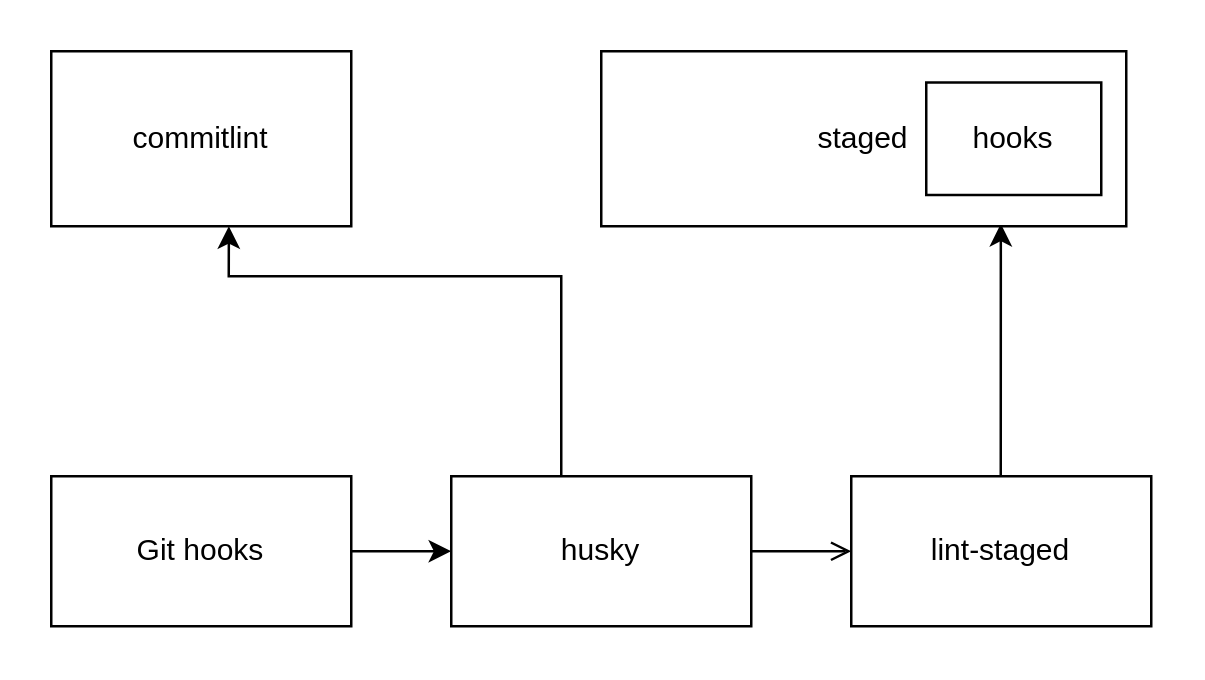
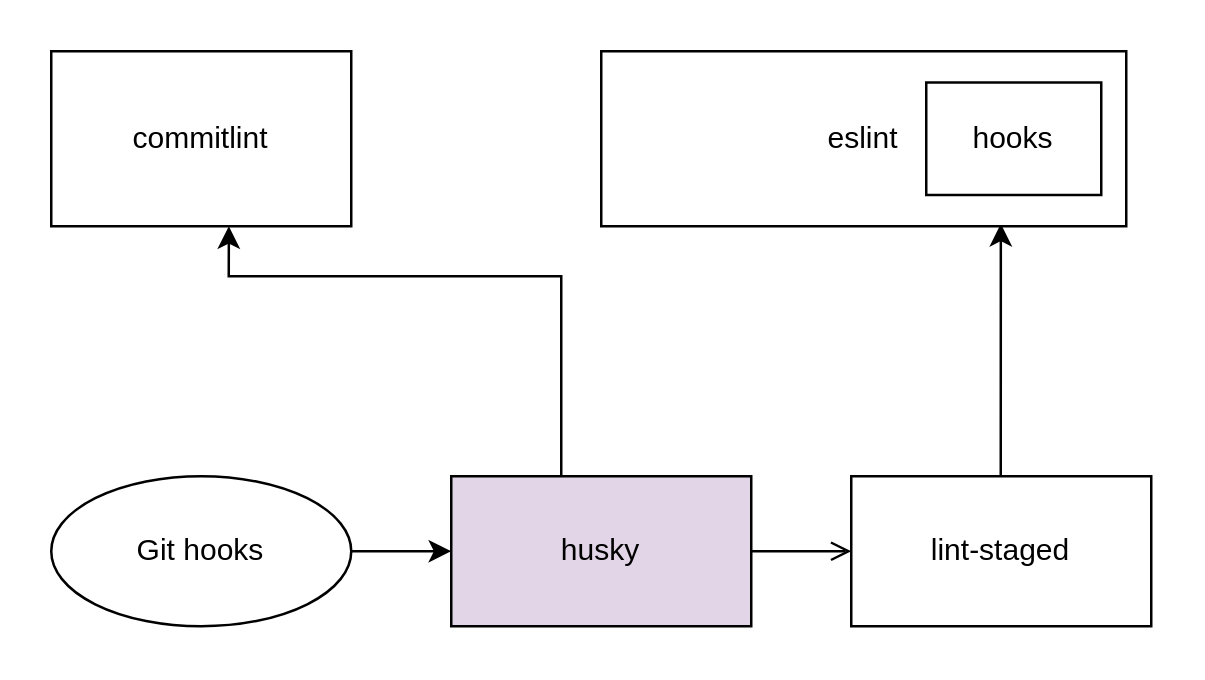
  <mxCell id="0" />
  <mxCell id="1" parent="0" />
  <mxCell id="2" style="edgeStyle=orthogonalEdgeStyle;rounded=0;orthogonalLoop=1;jettySize=auto;html=1;entryX=0;entryY=0.5;entryDx=0;entryDy=0;endArrow=open;" edge="1" parent="1" source="4" target="8"><mxGeometry relative="1" as="geometry" /></mxCell>
  <mxCell id="3" style="edgeStyle=orthogonalEdgeStyle;rounded=0;orthogonalLoop=1;jettySize=auto;html=1;entryX=0.642;entryY=1;entryDx=0;entryDy=0;entryPerimeter=0;" edge="1" parent="1"><mxGeometry relative="1" as="geometry"><mxPoint x="224" y="190" as="sourcePoint" /><mxPoint x="91.04" y="90" as="targetPoint" /><Array as="points"><mxPoint x="224" y="110" /><mxPoint x="91" y="110" /></Array></mxGeometry></mxCell>
- <mxCell id="4" value="husky" style="rounded=0;whiteSpace=wrap;html=1;" vertex="1" parent="1"><mxGeometry x="180" y="190" width="120" height="60" as="geometry" /></mxCell>
+ <mxCell id="4" value="husky" style="rounded=0;whiteSpace=wrap;html=1;fillColor=#e1d5e7;" vertex="1" parent="1"><mxGeometry x="180" y="190" width="120" height="60" as="geometry" /></mxCell>
  <mxCell id="5" style="edgeStyle=orthogonalEdgeStyle;rounded=0;orthogonalLoop=1;jettySize=auto;html=1;entryX=0;entryY=0.5;entryDx=0;entryDy=0;" edge="1" parent="1" source="6" target="4"><mxGeometry relative="1" as="geometry" /></mxCell>
- <mxCell id="6" value="Git hooks" style="rounded=0;whiteSpace=wrap;html=1;" vertex="1" parent="1"><mxGeometry x="20" y="190" width="120" height="60" as="geometry" /></mxCell>
+ <mxCell id="6" value="Git hooks" style="ellipse;whiteSpace=wrap;html=1;" vertex="1" parent="1"><mxGeometry x="20" y="190" width="120" height="60" as="geometry" /></mxCell>
  <mxCell id="7" style="edgeStyle=orthogonalEdgeStyle;rounded=0;orthogonalLoop=1;jettySize=auto;html=1;entryX=0.881;entryY=0.986;entryDx=0;entryDy=0;entryPerimeter=0;" edge="1" parent="1"><mxGeometry relative="1" as="geometry"><mxPoint x="401" y="190" as="sourcePoint" /><mxPoint x="399.83" y="89.02" as="targetPoint" /><Array as="points"><mxPoint x="400" y="190" /></Array></mxGeometry></mxCell>
  <mxCell id="8" value="lint-staged" style="rounded=0;whiteSpace=wrap;html=1;" vertex="1" parent="1"><mxGeometry x="340" y="190" width="120" height="60" as="geometry" /></mxCell>
- <mxCell id="9" value="staged" style="rounded=0;whiteSpace=wrap;html=1;" vertex="1" parent="1"><mxGeometry x="240" y="20" width="210" height="70" as="geometry" /></mxCell>
+ <mxCell id="9" value="eslint" style="rounded=0;whiteSpace=wrap;html=1;" vertex="1" parent="1"><mxGeometry x="240" y="20" width="210" height="70" as="geometry" /></mxCell>
  <mxCell id="10" value="hooks" style="rounded=0;whiteSpace=wrap;html=1;" vertex="1" parent="1"><mxGeometry x="370" y="32.5" width="70" height="45" as="geometry" /></mxCell>
  <mxCell id="11" value="commitlint" style="rounded=0;whiteSpace=wrap;html=1;" vertex="1" parent="1"><mxGeometry x="20" y="20" width="120" height="70" as="geometry" /></mxCell>
